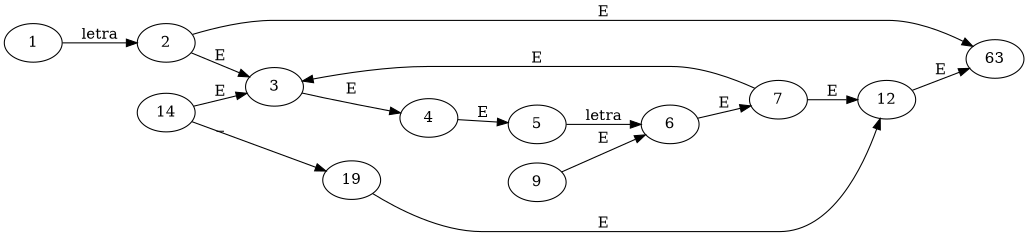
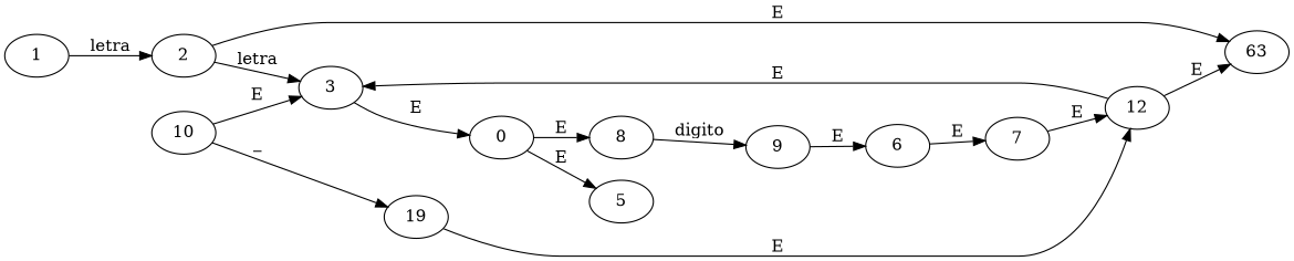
  digraph {
    rankdir=LR
    1
    2
    3
    n4 [label=63]
-   4
+   4 [label=0]
    5
-   10 [label=14]
+   8
+   10
    n9 [label=19]
    6
    9
    12
    7
    1 -> 2 [label=letra]
-   2 -> 3 [label=E]
+   2 -> 3 [label=letra]
    2 -> n4 [label=E]
    3 -> 4 [label=E]
    4 -> 5 [label=E]
-   5 -> 6 [label=letra]
+   4 -> 8 [label=E]
+   8 -> 9 [label=digito]
    10 -> 3 [label=E]
    10 -> n9 [label=_]
    n9 -> 12 [label=E]
    6 -> 7 [label=E]
    9 -> 6 [label=E]
-   7 -> 3 [label=E]
+   12 -> 3 [label=E]
    12 -> n4 [label=E]
    7 -> 12 [label=E]
  }
